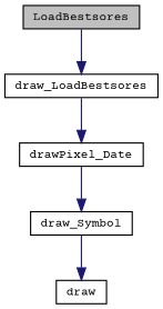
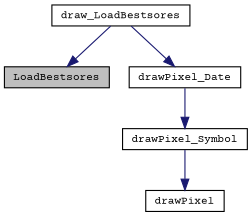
  digraph {
    fontname="Courier Prime"
    rankdir=TB
    node [color=black fillcolor=white fontname="Courier Prime" fontsize=10 shape=record style=filled]
    edge [color=midnightblue fontname="Courier Prime" fontsize=10 labelfontname=Helvetica labelfontsize=10 style=solid]
    n1 [fillcolor=grey75 fontcolor=black height=0.2 label=LoadBestsores width=0.4]
    n2 [height=0.2 label=draw_LoadBestsores width=0.4]
    n3 [height=0.2 label=drawPixel_Date width=0.4]
-   n4 [height=0.2 label=draw_Symbol width=0.4]
-   n5 [height=0.2 label=draw width=0.4]
-   n1 -> n2
+   n4 [height=0.2 label=drawPixel_Symbol width=0.4]
+   n5 [height=0.2 label=drawPixel width=0.4]
+   n2 -> n1
    n2 -> n3
    n3 -> n4
    n4 -> n5
  }
